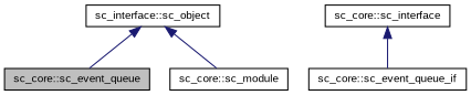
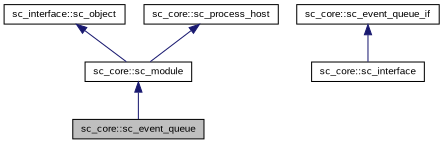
  digraph {
    fontname="Liberation Sans"
    node [color=black fillcolor=white fontname="Liberation Sans" fontsize=10 shape=record style=filled]
    edge [color=midnightblue dir=back fontname="Liberation Sans" fontsize=10 labelfontname=FreeSans labelfontsize=10 style=solid]
    n1 [fillcolor=grey75 fontcolor=black height=0.2 label="sc_core::sc_event_queue" width=0.4]
    n2 [height=0.2 label="sc_core::sc_event_queue_if" width=0.4]
    n3 [height=0.2 label="sc_core::sc_interface" width=0.4]
    n4 [height=0.2 label="sc_core::sc_module" width=0.4]
    n5 [height=0.2 label="sc_interface::sc_object" width=0.4]
-   n3 -> n2
-   n5 -> n1
+   n6 [height=0.2 label="sc_core::sc_process_host" width=0.4]
+   n2 -> n3
+   n4 -> n1
    n5 -> n4
+   n6 -> n4
  }
